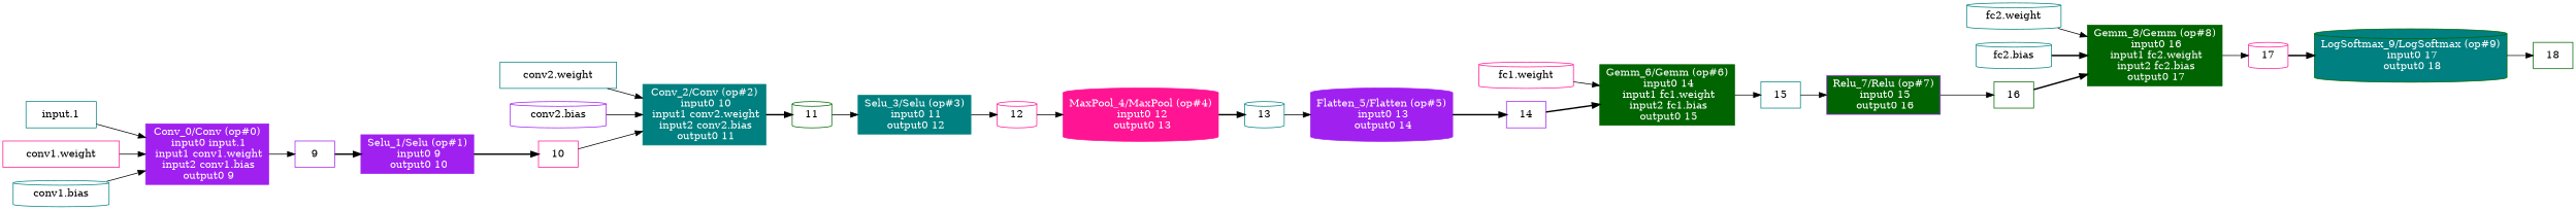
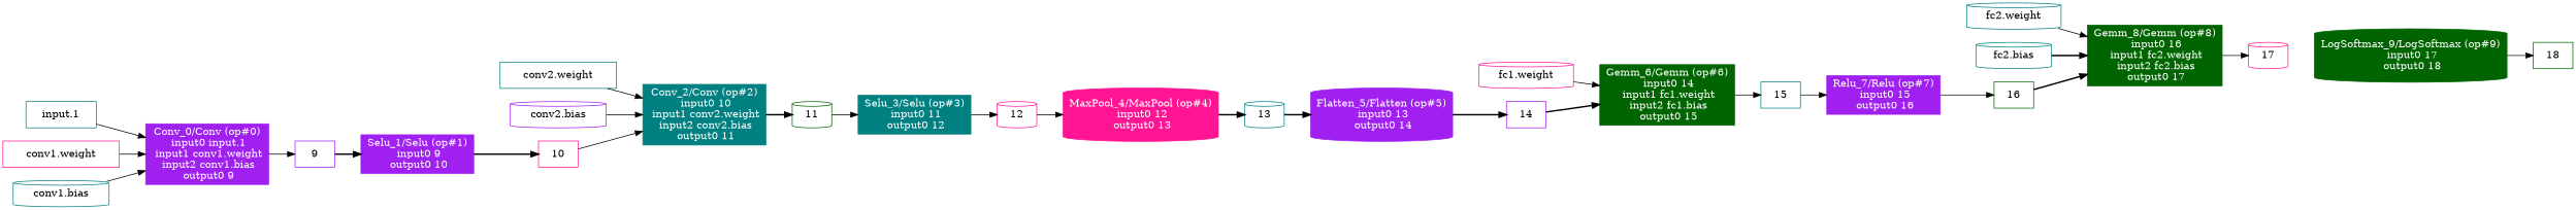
  digraph {
    rankdir=LR
    node [color=teal shape=box]
    edge [style=solid]
    "Conv_0/Conv (op#0)\n input0 input.1\n input1 conv1.weight\n input2 conv1.bias\n output0 9" [color=purple fontcolor="#FFFFFF" height=1.1528 style=filled width=2.3333]
    n2 [color=purple height=0.5 label=9 width=0.75]
    "Selu_1/Selu (op#1)\n input0 9\n output0 10" [color=purple fontcolor="#FFFFFF" height=0.73611 style=filled width=2.1389]
    n4 [color=deeppink height=0.5 label=10 width=0.75]
    n5 [height=0.5 label="input.1" width=1.3288]
    n6 [color=deeppink height=0.5 label="conv1.weight" width=2.2082]
    n7 [height=0.5 label="conv1.bias" shape=cylinder width=1.8174]
    "Conv_2/Conv (op#2)\n input0 10\n input1 conv2.weight\n input2 conv2.bias\n output0 11" [fontcolor="#FFFFFF" height=1.1528 style=filled width=2.3333]
    n9 [color=darkgreen height=0.5 label=11 shape=cylinder width=0.75]
    "Selu_3/Selu (op#3)\n input0 11\n output0 12" [fontcolor="#FFFFFF" height=0.73611 style=filled width=2.1389]
    n11 [color=deeppink height=0.5 label=12 shape=cylinder width=0.75]
    n12 [height=0.5 label="conv2.weight" width=2.2082]
    n13 [color=purple height=0.5 label="conv2.bias" shape=cylinder width=1.8174]
    "MaxPool_4/MaxPool (op#4)\n input0 12\n output0 13" [color=deeppink fontcolor="#FFFFFF" height=0.73611 shape=cylinder style=filled width=2.9444]
    n15 [height=0.5 label=13 shape=cylinder width=0.75]
    "Flatten_5/Flatten (op#5)\n input0 13\n output0 14" [color=purple fontcolor="#FFFFFF" height=0.73611 shape=cylinder style=filled width=2.6944]
    n17 [color=purple height=0.5 label=14 width=0.75]
    "Gemm_6/Gemm (op#6)\n input0 14\n input1 fc1.weight\n input2 fc1.bias\n output0 15" [color=darkgreen fontcolor="#FFFFFF" height=1.1528 style=filled width=2.5556]
    n19 [height=0.5 label=15 width=0.75]
-   "Relu_7/Relu (op#7)\n input0 15\n output0 16" [color=purple fontcolor="#FFFFFF" height=0.73611 style=filled width=2.1528 fillcolor=darkgreen]
+   "Relu_7/Relu (op#7)\n input0 15\n output0 16" [color=purple fontcolor="#FFFFFF" height=0.73611 style=filled width=2.1528]
    n21 [color=darkgreen height=0.5 label=16 width=0.75]
    n22 [color=deeppink height=0.5 label="fc1.weight" shape=cylinder width=1.7978]
    "Gemm_8/Gemm (op#8)\n input0 16\n input1 fc2.weight\n input2 fc2.bias\n output0 17" [color=darkgreen fontcolor="#FFFFFF" height=1.1528 style=filled width=2.5556]
    n24 [color=deeppink height=0.5 label=17 shape=cylinder width=0.75]
-   "LogSoftmax_9/LogSoftmax (op#9)\n input0 17\n output0 18" [color=darkgreen fontcolor="#FFFFFF" height=0.73611 shape=cylinder style=filled width=3.6528 fillcolor=teal]
+   "LogSoftmax_9/LogSoftmax (op#9)\n input0 17\n output0 18" [color=darkgreen fontcolor="#FFFFFF" height=0.73611 shape=cylinder style=filled width=3.6528]
    n26 [color=darkgreen height=0.5 label=18 width=0.75]
    n27 [height=0.5 label="fc2.weight" shape=cylinder width=1.7978]
    n28 [height=0.5 label="fc2.bias" shape=cylinder width=1.4265]
    "Conv_0/Conv (op#0)\n input0 input.1\n input1 conv1.weight\n input2 conv1.bias\n output0 9" -> n2
    n2 -> "Selu_1/Selu (op#1)\n input0 9\n output0 10" [style=bold]
    "Selu_1/Selu (op#1)\n input0 9\n output0 10" -> n4 [style=bold]
    n4 -> "Conv_2/Conv (op#2)\n input0 10\n input1 conv2.weight\n input2 conv2.bias\n output0 11"
    n5 -> "Conv_0/Conv (op#0)\n input0 input.1\n input1 conv1.weight\n input2 conv1.bias\n output0 9"
    n6 -> "Conv_0/Conv (op#0)\n input0 input.1\n input1 conv1.weight\n input2 conv1.bias\n output0 9"
    n7 -> "Conv_0/Conv (op#0)\n input0 input.1\n input1 conv1.weight\n input2 conv1.bias\n output0 9"
    "Conv_2/Conv (op#2)\n input0 10\n input1 conv2.weight\n input2 conv2.bias\n output0 11" -> n9 [style=bold]
    n9 -> "Selu_3/Selu (op#3)\n input0 11\n output0 12"
    "Selu_3/Selu (op#3)\n input0 11\n output0 12" -> n11
    n11 -> "MaxPool_4/MaxPool (op#4)\n input0 12\n output0 13"
    n12 -> "Conv_2/Conv (op#2)\n input0 10\n input1 conv2.weight\n input2 conv2.bias\n output0 11"
    n13 -> "Conv_2/Conv (op#2)\n input0 10\n input1 conv2.weight\n input2 conv2.bias\n output0 11"
    "MaxPool_4/MaxPool (op#4)\n input0 12\n output0 13" -> n15 [style=bold]
-   n15 -> "Flatten_5/Flatten (op#5)\n input0 13\n output0 14"
+   n15 -> "Flatten_5/Flatten (op#5)\n input0 13\n output0 14" [style=bold]
    "Flatten_5/Flatten (op#5)\n input0 13\n output0 14" -> n17 [style=bold]
    n17 -> "Gemm_6/Gemm (op#6)\n input0 14\n input1 fc1.weight\n input2 fc1.bias\n output0 15" [style=bold]
    "Gemm_6/Gemm (op#6)\n input0 14\n input1 fc1.weight\n input2 fc1.bias\n output0 15" -> n19
    n19 -> "Relu_7/Relu (op#7)\n input0 15\n output0 16"
    "Relu_7/Relu (op#7)\n input0 15\n output0 16" -> n21
    n21 -> "Gemm_8/Gemm (op#8)\n input0 16\n input1 fc2.weight\n input2 fc2.bias\n output0 17" [style=bold]
    n22 -> "Gemm_6/Gemm (op#6)\n input0 14\n input1 fc1.weight\n input2 fc1.bias\n output0 15"
    "Gemm_8/Gemm (op#8)\n input0 16\n input1 fc2.weight\n input2 fc2.bias\n output0 17" -> n24
-   n24 -> "LogSoftmax_9/LogSoftmax (op#9)\n input0 17\n output0 18" [style=bold]
    "LogSoftmax_9/LogSoftmax (op#9)\n input0 17\n output0 18" -> n26
    n27 -> "Gemm_8/Gemm (op#8)\n input0 16\n input1 fc2.weight\n input2 fc2.bias\n output0 17"
    n28 -> "Gemm_8/Gemm (op#8)\n input0 16\n input1 fc2.weight\n input2 fc2.bias\n output0 17" [style=bold]
  }
